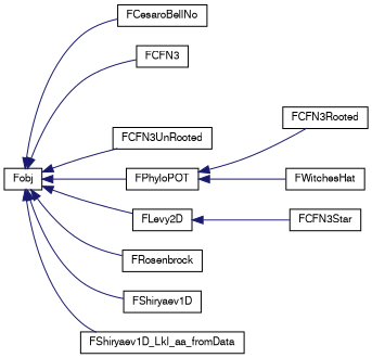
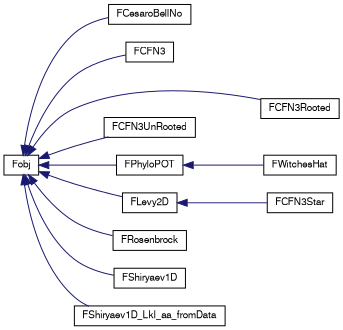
  digraph {
    rankdir=LR
    node [color=black fillcolor=white fontname=FreeSans fontsize=10 shape=record style=filled]
    edge [color=midnightblue dir=back fontname=FreeSans fontsize=10 labelfontname=FreeSans labelfontsize=10 style=solid]
    n1 [height=0.2 label=Fobj width=0.4]
    n2 [height=0.2 label=FCesaroBellNo width=0.4]
    n3 [height=0.2 label=FCFN3 width=0.4]
    n4 [height=0.2 label=FCFN3Rooted width=0.4]
    n5 [height=0.2 label=FCFN3UnRooted width=0.4]
    n6 [height=0.2 label=FLevy2D width=0.4]
    n7 [height=0.2 label=FPhyloPOT width=0.4]
    n8 [height=0.2 label=FRosenbrock width=0.4]
    n9 [height=0.2 label=FShiryaev1D width=0.4]
    n10 [height=0.2 label=FShiryaev1D_Lkl_aa_fromData width=0.4]
    n11 [height=0.2 label=FCFN3Star width=0.4]
    n12 [height=0.2 label=FWitchesHat width=0.4]
    n1 -> n2
    n1 -> n3
-   n7 -> n4
+   n1 -> n4
    n1 -> n5
    n1 -> n6
    n1 -> n7
    n1 -> n8
    n1 -> n9
    n1 -> n10
    n6 -> n11
    n7 -> n12
  }
